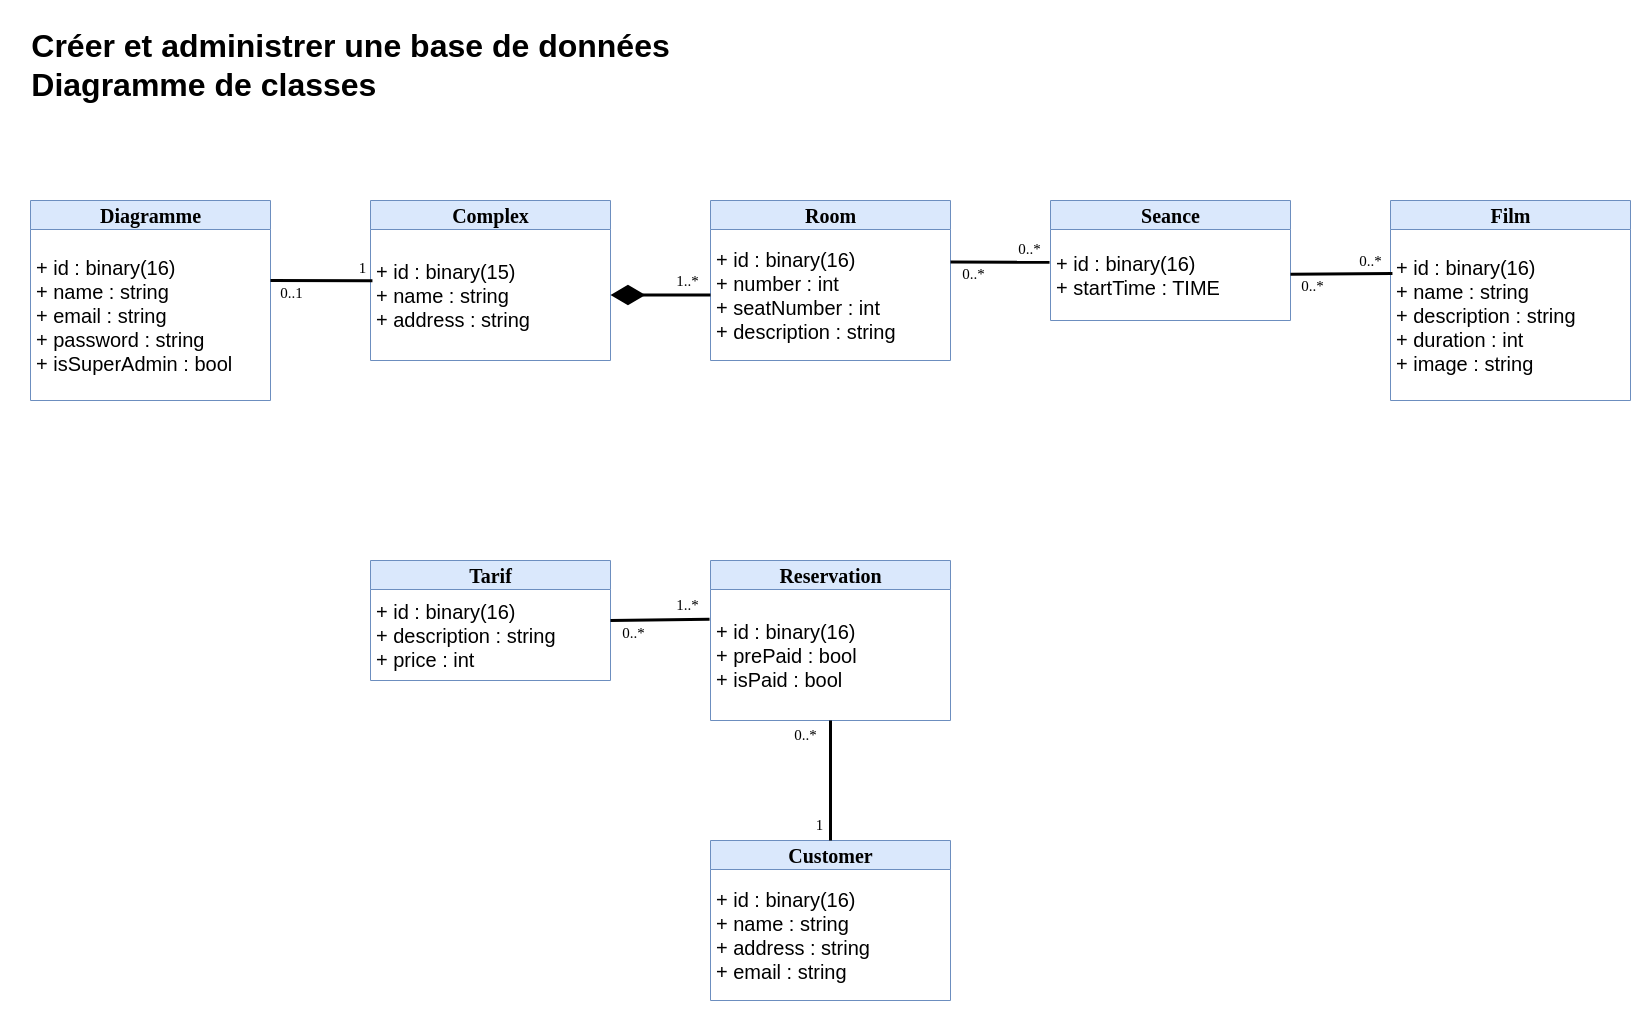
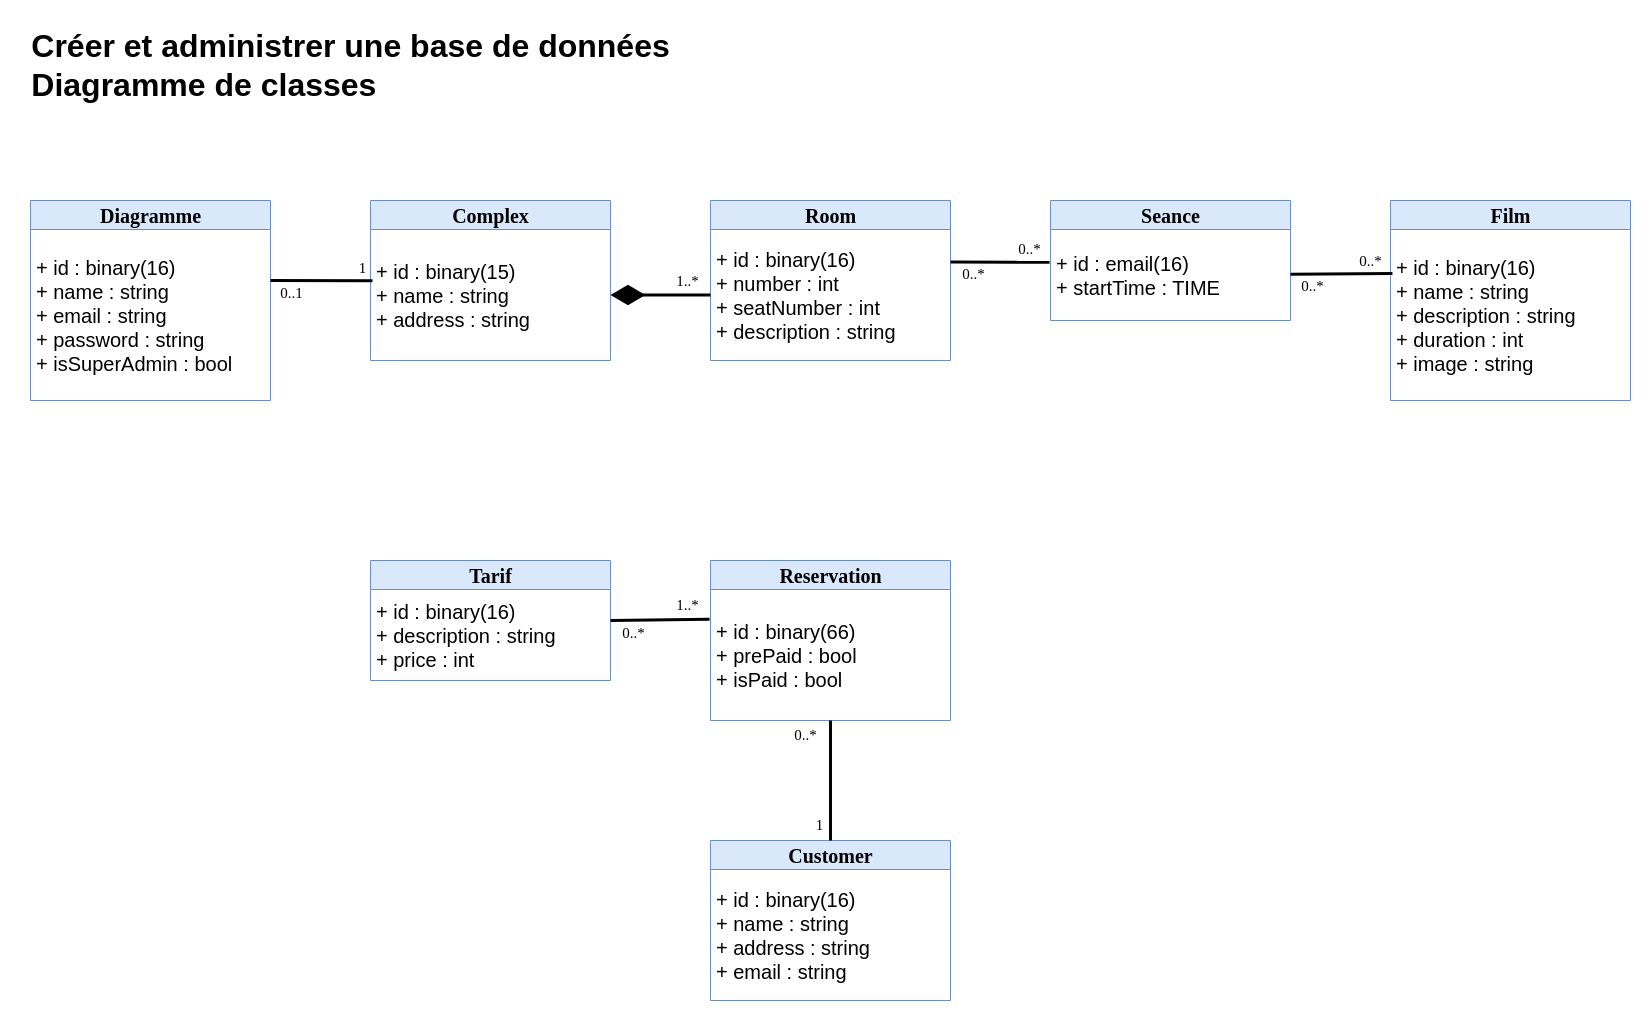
  <mxCell id="0" />
  <mxCell id="1" parent="0" />
  <mxCell id="2" value="Diagramme" style="swimlane;fontStyle=1;align=center;verticalAlign=middle;childLayout=stackLayout;horizontal=1;startSize=29;horizontalStack=0;resizeParent=1;resizeParentMax=0;resizeLast=0;collapsible=0;marginBottom=0;html=1;fillColor=#dae8fc;strokeColor=#6c8ebf;fontFamily=Lucida Console;fontSize=20;" vertex="1" parent="1"><mxGeometry x="30" y="200" width="240" height="200" as="geometry" /></mxCell>
  <mxCell id="3" value="+ id : binary(16)&lt;br style=&quot;font-size: 20px;&quot;&gt;+ name : string&lt;br style=&quot;font-size: 20px;&quot;&gt;+ email : string&lt;br style=&quot;font-size: 20px;&quot;&gt;+ password : string&lt;br style=&quot;font-size: 20px;&quot;&gt;+ isSuperAdmin : bool" style="text;html=1;strokeColor=none;fillColor=none;align=left;verticalAlign=middle;spacingLeft=4;spacingRight=4;overflow=hidden;rotatable=0;points=[[0,0.5],[1,0.5]];portConstraint=eastwest;fontSize=20;" vertex="1" parent="2"><mxGeometry y="29" width="240" height="171" as="geometry" /></mxCell>
  <mxCell id="4" value="Complex" style="swimlane;fontStyle=1;align=center;verticalAlign=middle;childLayout=stackLayout;horizontal=1;startSize=29;horizontalStack=0;resizeParent=1;resizeParentMax=0;resizeLast=0;collapsible=0;marginBottom=0;html=1;fillColor=#dae8fc;strokeColor=#6c8ebf;fontFamily=Lucida Console;fontSize=20;" vertex="1" parent="1"><mxGeometry x="370" y="200" width="240" height="160" as="geometry" /></mxCell>
  <mxCell id="5" value="+ id : binary(15)&lt;br style=&quot;font-size: 20px;&quot;&gt;+ name : string&lt;br style=&quot;font-size: 20px;&quot;&gt;+ address : string" style="text;html=1;strokeColor=none;fillColor=none;align=left;verticalAlign=middle;spacingLeft=4;spacingRight=4;overflow=hidden;rotatable=0;points=[[0,0.5],[1,0.5]];portConstraint=eastwest;fontSize=20;" vertex="1" parent="4"><mxGeometry y="29" width="240" height="131" as="geometry" /></mxCell>
  <mxCell id="6" value="Room" style="swimlane;fontStyle=1;align=center;verticalAlign=middle;childLayout=stackLayout;horizontal=1;startSize=29;horizontalStack=0;resizeParent=1;resizeParentMax=0;resizeLast=0;collapsible=0;marginBottom=0;html=1;fillColor=#dae8fc;strokeColor=#6c8ebf;fontFamily=Lucida Console;fontSize=20;" vertex="1" parent="1"><mxGeometry x="710" y="200" width="240" height="160" as="geometry" /></mxCell>
  <mxCell id="7" value="+ id : binary(16)&lt;br style=&quot;font-size: 20px;&quot;&gt;+ number : int&lt;br style=&quot;font-size: 20px;&quot;&gt;+ seatNumber : int&lt;br style=&quot;font-size: 20px;&quot;&gt;+ description : string" style="text;html=1;strokeColor=none;fillColor=none;align=left;verticalAlign=middle;spacingLeft=4;spacingRight=4;overflow=hidden;rotatable=0;points=[[0,0.5],[1,0.5]];portConstraint=eastwest;fontSize=20;" vertex="1" parent="6"><mxGeometry y="29" width="240" height="131" as="geometry" /></mxCell>
  <mxCell id="8" value="Seance" style="swimlane;fontStyle=1;align=center;verticalAlign=middle;childLayout=stackLayout;horizontal=1;startSize=29;horizontalStack=0;resizeParent=1;resizeParentMax=0;resizeLast=0;collapsible=0;marginBottom=0;html=1;fillColor=#dae8fc;strokeColor=#6c8ebf;fontFamily=Lucida Console;fontSize=20;" vertex="1" parent="1"><mxGeometry x="1050" y="200" width="240" height="120" as="geometry" /></mxCell>
- <mxCell id="9" value="+ id : binary(16)&lt;br style=&quot;font-size: 20px;&quot;&gt;+ startTime : TIME" style="text;html=1;strokeColor=none;fillColor=none;align=left;verticalAlign=middle;spacingLeft=4;spacingRight=4;overflow=hidden;rotatable=0;points=[[0,0.5],[1,0.5]];portConstraint=eastwest;fontSize=20;" vertex="1" parent="8"><mxGeometry y="29" width="240" height="91" as="geometry" /></mxCell>
+ <mxCell id="9" value="+ id : email(16)&lt;br style=&quot;font-size: 20px;&quot;&gt;+ startTime : TIME" style="text;html=1;strokeColor=none;fillColor=none;align=left;verticalAlign=middle;spacingLeft=4;spacingRight=4;overflow=hidden;rotatable=0;points=[[0,0.5],[1,0.5]];portConstraint=eastwest;fontSize=20;" vertex="1" parent="8"><mxGeometry y="29" width="240" height="91" as="geometry" /></mxCell>
  <mxCell id="10" value="Film" style="swimlane;fontStyle=1;align=center;verticalAlign=middle;childLayout=stackLayout;horizontal=1;startSize=29;horizontalStack=0;resizeParent=1;resizeParentMax=0;resizeLast=0;collapsible=0;marginBottom=0;html=1;fillColor=#dae8fc;strokeColor=#6c8ebf;fontFamily=Lucida Console;fontSize=20;" vertex="1" parent="1"><mxGeometry x="1390" y="200" width="240" height="200" as="geometry" /></mxCell>
  <mxCell id="11" value="+ id : binary(16)&lt;br style=&quot;font-size: 20px;&quot;&gt;+ name : string&lt;br style=&quot;font-size: 20px;&quot;&gt;+ description : string&lt;br style=&quot;font-size: 20px;&quot;&gt;+ duration : int&lt;br style=&quot;font-size: 20px;&quot;&gt;+ image : string" style="text;html=1;strokeColor=none;fillColor=none;align=left;verticalAlign=middle;spacingLeft=4;spacingRight=4;overflow=hidden;rotatable=0;points=[[0,0.5],[1,0.5]];portConstraint=eastwest;fontSize=20;" vertex="1" parent="10"><mxGeometry y="29" width="240" height="171" as="geometry" /></mxCell>
  <mxCell id="12" value="Tarif" style="swimlane;fontStyle=1;align=center;verticalAlign=middle;childLayout=stackLayout;horizontal=1;startSize=29;horizontalStack=0;resizeParent=1;resizeParentMax=0;resizeLast=0;collapsible=0;marginBottom=0;html=1;fillColor=#dae8fc;strokeColor=#6c8ebf;fontFamily=Lucida Console;fontSize=20;" vertex="1" parent="1"><mxGeometry x="370" y="560" width="240" height="120" as="geometry" /></mxCell>
  <mxCell id="13" value="+ id : binary(16)&lt;br style=&quot;font-size: 20px;&quot;&gt;+ description : string&lt;br style=&quot;font-size: 20px;&quot;&gt;+ price : int" style="text;html=1;strokeColor=none;fillColor=none;align=left;verticalAlign=middle;spacingLeft=4;spacingRight=4;overflow=hidden;rotatable=0;points=[[0,0.5],[1,0.5]];portConstraint=eastwest;fontSize=20;" vertex="1" parent="12"><mxGeometry y="29" width="240" height="91" as="geometry" /></mxCell>
  <mxCell id="14" value="Reservation" style="swimlane;fontStyle=1;align=center;verticalAlign=middle;childLayout=stackLayout;horizontal=1;startSize=29;horizontalStack=0;resizeParent=1;resizeParentMax=0;resizeLast=0;collapsible=0;marginBottom=0;html=1;fillColor=#dae8fc;strokeColor=#6c8ebf;fontFamily=Lucida Console;fontSize=20;" vertex="1" parent="1"><mxGeometry x="710" y="560" width="240" height="160" as="geometry" /></mxCell>
- <mxCell id="15" value="+ id : binary(16)&lt;br style=&quot;font-size: 20px;&quot;&gt;+ prePaid : bool&lt;br style=&quot;font-size: 20px;&quot;&gt;+ isPaid : bool" style="text;html=1;strokeColor=none;fillColor=none;align=left;verticalAlign=middle;spacingLeft=4;spacingRight=4;overflow=hidden;rotatable=0;points=[[0,0.5],[1,0.5]];portConstraint=eastwest;fontSize=20;" vertex="1" parent="14"><mxGeometry y="29" width="240" height="131" as="geometry" /></mxCell>
+ <mxCell id="15" value="+ id : binary(66)&lt;br style=&quot;font-size: 20px;&quot;&gt;+ prePaid : bool&lt;br style=&quot;font-size: 20px;&quot;&gt;+ isPaid : bool" style="text;html=1;strokeColor=none;fillColor=none;align=left;verticalAlign=middle;spacingLeft=4;spacingRight=4;overflow=hidden;rotatable=0;points=[[0,0.5],[1,0.5]];portConstraint=eastwest;fontSize=20;" vertex="1" parent="14"><mxGeometry y="29" width="240" height="131" as="geometry" /></mxCell>
  <mxCell id="16" value="Customer" style="swimlane;fontStyle=1;align=center;verticalAlign=middle;childLayout=stackLayout;horizontal=1;startSize=29;horizontalStack=0;resizeParent=1;resizeParentMax=0;resizeLast=0;collapsible=0;marginBottom=0;html=1;fillColor=#dae8fc;strokeColor=#6c8ebf;fontFamily=Lucida Console;fontSize=20;" vertex="1" parent="1"><mxGeometry x="710" y="840" width="240" height="160" as="geometry" /></mxCell>
  <mxCell id="17" value="+ id : binary(16)&lt;br style=&quot;font-size: 20px;&quot;&gt;+ name : string&lt;br style=&quot;font-size: 20px;&quot;&gt;+ address : string&lt;br style=&quot;font-size: 20px;&quot;&gt;+ email : string" style="text;html=1;strokeColor=none;fillColor=none;align=left;verticalAlign=middle;spacingLeft=4;spacingRight=4;overflow=hidden;rotatable=0;points=[[0,0.5],[1,0.5]];portConstraint=eastwest;fontSize=20;" vertex="1" parent="16"><mxGeometry y="29" width="240" height="131" as="geometry" /></mxCell>
  <mxCell id="18" value="" style="endArrow=none;startArrow=none;endFill=0;startFill=0;endSize=8;html=1;verticalAlign=bottom;labelBackgroundColor=none;strokeWidth=3;rounded=1;shadow=0;sketch=0;fontFamily=Lucida Console;fontSize=20;exitX=0.5;exitY=0;exitDx=0;exitDy=0;" edge="1" parent="1" source="16"><mxGeometry width="160" relative="1" as="geometry"><mxPoint x="730" y="770" as="sourcePoint" /><mxPoint x="830" y="720" as="targetPoint" /></mxGeometry></mxCell>
  <mxCell id="19" value="0..*" style="edgeLabel;html=1;align=center;verticalAlign=middle;resizable=0;points=[];fontSize=15;fontFamily=Lucida Console;" vertex="1" connectable="0" parent="18"><mxGeometry x="0.757" y="-3" relative="1" as="geometry"><mxPoint x="-29" y="-2" as="offset" /></mxGeometry></mxCell>
  <mxCell id="20" value="1" style="edgeLabel;html=1;align=center;verticalAlign=middle;resizable=0;points=[];fontSize=15;fontFamily=Lucida Console;" vertex="1" connectable="0" parent="18"><mxGeometry x="-0.648" y="1" relative="1" as="geometry"><mxPoint x="-11" y="4" as="offset" /></mxGeometry></mxCell>
  <mxCell id="21" value="" style="endArrow=none;startArrow=none;endFill=0;startFill=0;endSize=8;html=1;verticalAlign=bottom;labelBackgroundColor=none;strokeWidth=3;rounded=1;shadow=0;sketch=0;fontFamily=Lucida Console;fontSize=20;entryX=-0.004;entryY=0.228;entryDx=0;entryDy=0;entryPerimeter=0;" edge="1" parent="1" target="15"><mxGeometry width="160" relative="1" as="geometry"><mxPoint x="610" y="620" as="sourcePoint" /><mxPoint x="770" y="620" as="targetPoint" /></mxGeometry></mxCell>
  <mxCell id="22" value="1..*" style="edgeLabel;html=1;align=center;verticalAlign=middle;resizable=0;points=[];fontSize=15;fontFamily=Lucida Console;" vertex="1" connectable="0" parent="21"><mxGeometry x="0.653" relative="1" as="geometry"><mxPoint x="-5" y="-16" as="offset" /></mxGeometry></mxCell>
  <mxCell id="23" value="0..*" style="edgeLabel;html=1;align=center;verticalAlign=middle;resizable=0;points=[];fontSize=15;fontFamily=Lucida Console;" vertex="1" connectable="0" parent="21"><mxGeometry x="-0.704" y="-6" relative="1" as="geometry"><mxPoint x="7" y="6" as="offset" /></mxGeometry></mxCell>
  <mxCell id="24" value="" style="endArrow=none;startArrow=none;endFill=0;startFill=0;endSize=8;html=1;verticalAlign=bottom;labelBackgroundColor=none;strokeWidth=3;rounded=1;shadow=0;sketch=0;fontFamily=Lucida Console;fontSize=20;entryX=0.008;entryY=0.258;entryDx=0;entryDy=0;entryPerimeter=0;" edge="1" parent="1" source="9" target="11"><mxGeometry width="160" relative="1" as="geometry"><mxPoint x="1200" y="480" as="sourcePoint" /><mxPoint x="1360" y="480" as="targetPoint" /></mxGeometry></mxCell>
  <mxCell id="25" value="0..*" style="edgeLabel;html=1;align=center;verticalAlign=middle;resizable=0;points=[];fontSize=15;fontFamily=Lucida Console;" vertex="1" connectable="0" parent="24"><mxGeometry x="-0.683" y="-1" relative="1" as="geometry"><mxPoint x="5" y="10" as="offset" /></mxGeometry></mxCell>
  <mxCell id="26" value="0..*" style="edgeLabel;html=1;align=center;verticalAlign=middle;resizable=0;points=[];fontSize=15;fontFamily=Lucida Console;" vertex="1" connectable="0" parent="24"><mxGeometry x="0.662" relative="1" as="geometry"><mxPoint x="-5" y="-14" as="offset" /></mxGeometry></mxCell>
  <mxCell id="27" value="" style="endArrow=none;startArrow=none;endFill=0;startFill=0;endSize=8;html=1;verticalAlign=bottom;labelBackgroundColor=none;strokeWidth=3;rounded=1;shadow=0;sketch=0;fontFamily=Lucida Console;fontSize=20;entryX=-0.004;entryY=0.359;entryDx=0;entryDy=0;entryPerimeter=0;exitX=1;exitY=0.249;exitDx=0;exitDy=0;exitPerimeter=0;" edge="1" parent="1" source="7" target="9"><mxGeometry width="160" relative="1" as="geometry"><mxPoint x="940" y="260" as="sourcePoint" /><mxPoint x="1040" y="260" as="targetPoint" /></mxGeometry></mxCell>
  <mxCell id="28" value="0..*" style="edgeLabel;html=1;align=center;verticalAlign=middle;resizable=0;points=[];fontSize=15;fontFamily=Lucida Console;" vertex="1" connectable="0" parent="27"><mxGeometry x="-0.299" y="1" relative="1" as="geometry"><mxPoint x="-13" y="12" as="offset" /></mxGeometry></mxCell>
  <mxCell id="29" value="0..*" style="edgeLabel;html=1;align=center;verticalAlign=middle;resizable=0;points=[];fontSize=15;fontFamily=Lucida Console;" vertex="1" connectable="0" parent="27"><mxGeometry x="0.567" y="-1" relative="1" as="geometry"><mxPoint x="1" y="-15" as="offset" /></mxGeometry></mxCell>
  <mxCell id="30" value="" style="endArrow=none;startArrow=none;endFill=0;startFill=0;endSize=8;html=1;verticalAlign=bottom;labelBackgroundColor=none;strokeWidth=3;rounded=1;shadow=0;sketch=0;fontFamily=Lucida Console;fontSize=15;exitX=1;exitY=0.298;exitDx=0;exitDy=0;exitPerimeter=0;entryX=0.008;entryY=0.391;entryDx=0;entryDy=0;entryPerimeter=0;" edge="1" parent="1" source="3" target="5"><mxGeometry width="160" relative="1" as="geometry"><mxPoint x="260" y="280" as="sourcePoint" /><mxPoint x="420" y="280" as="targetPoint" /></mxGeometry></mxCell>
  <mxCell id="31" value="0..1" style="edgeLabel;html=1;align=center;verticalAlign=middle;resizable=0;points=[];fontSize=15;fontFamily=Lucida Console;" vertex="1" connectable="0" parent="30"><mxGeometry x="-0.543" y="-2" relative="1" as="geometry"><mxPoint x="-2" y="9" as="offset" /></mxGeometry></mxCell>
  <mxCell id="32" value="1" style="edgeLabel;html=1;align=center;verticalAlign=middle;resizable=0;points=[];fontSize=15;fontFamily=Lucida Console;" vertex="1" connectable="0" parent="30"><mxGeometry x="0.634" y="1" relative="1" as="geometry"><mxPoint x="8" y="-13" as="offset" /></mxGeometry></mxCell>
  <mxCell id="33" value="" style="endArrow=none;startArrow=diamondThin;endFill=0;startFill=1;html=1;verticalAlign=bottom;labelBackgroundColor=none;strokeWidth=3;startSize=26;endSize=8;rounded=1;shadow=0;sketch=0;fontFamily=Lucida Console;fontSize=15;entryX=0;entryY=0.5;entryDx=0;entryDy=0;" edge="1" parent="1" source="5" target="7"><mxGeometry width="160" relative="1" as="geometry"><mxPoint x="710" y="440" as="sourcePoint" /><mxPoint x="870" y="440" as="targetPoint" /></mxGeometry></mxCell>
  <mxCell id="34" value="1..*" style="edgeLabel;html=1;align=center;verticalAlign=middle;resizable=0;points=[];fontSize=15;fontFamily=Lucida Console;" vertex="1" connectable="0" parent="33"><mxGeometry x="0.466" y="-3" relative="1" as="geometry"><mxPoint x="3" y="-18" as="offset" /></mxGeometry></mxCell>
  <mxCell id="35" value="&lt;h1 style=&quot;text-align: left ; font-size: 32px&quot;&gt;&lt;font style=&quot;font-size: 32px&quot; face=&quot;Helvetica&quot;&gt;Créer et administrer une base de données&lt;br&gt;&lt;/font&gt;&lt;font style=&quot;font-size: 32px&quot; face=&quot;Helvetica&quot;&gt;Diagramme de classes&lt;/font&gt;&lt;/h1&gt;" style="text;strokeColor=none;fillColor=none;html=1;fontSize=24;fontStyle=1;verticalAlign=middle;align=center;fontFamily=Lucida Console;" vertex="1" parent="1"><mxGeometry x="20" y="20" width="660" height="90" as="geometry" /></mxCell>
